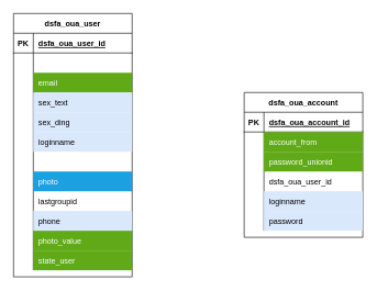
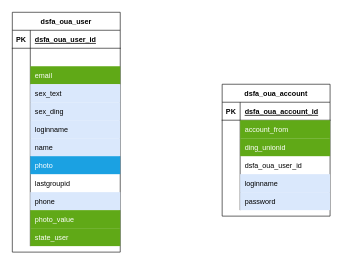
  <mxCell id="0" />
  <mxCell id="1" parent="0" />
  <mxCell id="2" value="dsfa_oua_account" style="shape=table;startSize=30;container=1;collapsible=1;childLayout=tableLayout;fixedRows=1;rowLines=0;fontStyle=1;align=center;resizeLast=1;" vertex="1" parent="1"><mxGeometry x="370" y="140" width="180" height="220" as="geometry" /></mxCell>
  <mxCell id="3" value="" style="shape=partialRectangle;collapsible=0;dropTarget=0;pointerEvents=0;fillColor=none;top=0;left=0;bottom=1;right=0;points=[[0,0.5],[1,0.5]];portConstraint=eastwest;" vertex="1" parent="2"><mxGeometry y="30" width="180" height="30" as="geometry" /></mxCell>
  <mxCell id="4" value="PK" style="shape=partialRectangle;connectable=0;fillColor=none;top=0;left=0;bottom=0;right=0;fontStyle=1;overflow=hidden;" vertex="1" parent="3"><mxGeometry width="30" height="30" as="geometry" /></mxCell>
  <mxCell id="5" value="dsfa_oua_account_id" style="shape=partialRectangle;connectable=0;fillColor=none;top=0;left=0;bottom=0;right=0;align=left;spacingLeft=6;fontStyle=5;overflow=hidden;" vertex="1" parent="3"><mxGeometry x="30" width="150" height="30" as="geometry" /></mxCell>
  <mxCell id="6" value="" style="shape=partialRectangle;collapsible=0;dropTarget=0;pointerEvents=0;fillColor=none;top=0;left=0;bottom=0;right=0;points=[[0,0.5],[1,0.5]];portConstraint=eastwest;" vertex="1" parent="2"><mxGeometry y="60" width="180" height="30" as="geometry" /></mxCell>
  <mxCell id="7" value="" style="shape=partialRectangle;connectable=0;fillColor=none;top=0;left=0;bottom=0;right=0;editable=1;overflow=hidden;" vertex="1" parent="6"><mxGeometry width="30" height="30" as="geometry" /></mxCell>
  <mxCell id="8" value="account_from" style="shape=partialRectangle;connectable=0;fillColor=#60a917;top=0;left=0;bottom=0;right=0;align=left;spacingLeft=6;overflow=hidden;strokeColor=#2D7600;fontColor=#ffffff;" vertex="1" parent="6"><mxGeometry x="30" width="150" height="30" as="geometry" /></mxCell>
  <mxCell id="9" value="" style="shape=partialRectangle;collapsible=0;dropTarget=0;pointerEvents=0;fillColor=none;top=0;left=0;bottom=0;right=0;points=[[0,0.5],[1,0.5]];portConstraint=eastwest;" vertex="1" parent="2"><mxGeometry y="90" width="180" height="30" as="geometry" /></mxCell>
  <mxCell id="10" value="" style="shape=partialRectangle;connectable=0;fillColor=none;top=0;left=0;bottom=0;right=0;editable=1;overflow=hidden;" vertex="1" parent="9"><mxGeometry width="30" height="30" as="geometry" /></mxCell>
- <mxCell id="11" value="password_unionid" style="shape=partialRectangle;connectable=0;fillColor=#60a917;top=0;left=0;bottom=0;right=0;align=left;spacingLeft=6;overflow=hidden;strokeColor=#2D7600;fontColor=#ffffff;" vertex="1" parent="9"><mxGeometry x="30" width="150" height="30" as="geometry" /></mxCell>
+ <mxCell id="11" value="ding_unionid" style="shape=partialRectangle;connectable=0;fillColor=#60a917;top=0;left=0;bottom=0;right=0;align=left;spacingLeft=6;overflow=hidden;strokeColor=#2D7600;fontColor=#ffffff;" vertex="1" parent="9"><mxGeometry x="30" width="150" height="30" as="geometry" /></mxCell>
  <mxCell id="12" value="" style="shape=partialRectangle;collapsible=0;dropTarget=0;pointerEvents=0;fillColor=none;top=0;left=0;bottom=0;right=0;points=[[0,0.5],[1,0.5]];portConstraint=eastwest;" vertex="1" parent="2"><mxGeometry y="120" width="180" height="30" as="geometry" /></mxCell>
  <mxCell id="13" value="" style="shape=partialRectangle;connectable=0;fillColor=none;top=0;left=0;bottom=0;right=0;editable=1;overflow=hidden;" vertex="1" parent="12"><mxGeometry width="30" height="30" as="geometry" /></mxCell>
  <mxCell id="14" value="dsfa_oua_user_id" style="shape=partialRectangle;connectable=0;fillColor=none;top=0;left=0;bottom=0;right=0;align=left;spacingLeft=6;overflow=hidden;" vertex="1" parent="12"><mxGeometry x="30" width="150" height="30" as="geometry" /></mxCell>
  <mxCell id="15" value="" style="shape=partialRectangle;collapsible=0;dropTarget=0;pointerEvents=0;fillColor=none;top=0;left=0;bottom=0;right=0;points=[[0,0.5],[1,0.5]];portConstraint=eastwest;" vertex="1" parent="2"><mxGeometry y="150" width="180" height="30" as="geometry" /></mxCell>
  <mxCell id="16" value="" style="shape=partialRectangle;connectable=0;fillColor=none;top=0;left=0;bottom=0;right=0;editable=1;overflow=hidden;" vertex="1" parent="15"><mxGeometry width="30" height="30" as="geometry" /></mxCell>
  <mxCell id="17" value="loginname" style="shape=partialRectangle;connectable=0;fillColor=#dae8fc;top=0;left=0;bottom=0;right=0;align=left;spacingLeft=6;overflow=hidden;strokeColor=#6c8ebf;" vertex="1" parent="15"><mxGeometry x="30" width="150" height="30" as="geometry" /></mxCell>
  <mxCell id="18" value="" style="shape=partialRectangle;collapsible=0;dropTarget=0;pointerEvents=0;fillColor=none;top=0;left=0;bottom=0;right=0;points=[[0,0.5],[1,0.5]];portConstraint=eastwest;" vertex="1" parent="2"><mxGeometry y="180" width="180" height="30" as="geometry" /></mxCell>
  <mxCell id="19" value="" style="shape=partialRectangle;connectable=0;fillColor=none;top=0;left=0;bottom=0;right=0;editable=1;overflow=hidden;" vertex="1" parent="18"><mxGeometry width="30" height="30" as="geometry" /></mxCell>
  <mxCell id="20" value="password" style="shape=partialRectangle;connectable=0;fillColor=#dae8fc;top=0;left=0;bottom=0;right=0;align=left;spacingLeft=6;overflow=hidden;strokeColor=#6c8ebf;" vertex="1" parent="18"><mxGeometry x="30" width="150" height="30" as="geometry" /></mxCell>
  <mxCell id="21" value="dsfa_oua_user" style="shape=table;startSize=30;container=1;collapsible=1;childLayout=tableLayout;fixedRows=1;rowLines=0;fontStyle=1;align=center;resizeLast=1;" vertex="1" parent="1"><mxGeometry x="20" y="20" width="180" height="400" as="geometry" /></mxCell>
  <mxCell id="22" value="" style="shape=partialRectangle;collapsible=0;dropTarget=0;pointerEvents=0;fillColor=none;top=0;left=0;bottom=1;right=0;points=[[0,0.5],[1,0.5]];portConstraint=eastwest;" vertex="1" parent="21"><mxGeometry y="30" width="180" height="30" as="geometry" /></mxCell>
  <mxCell id="23" value="PK" style="shape=partialRectangle;connectable=0;fillColor=none;top=0;left=0;bottom=0;right=0;fontStyle=1;overflow=hidden;" vertex="1" parent="22"><mxGeometry width="30" height="30" as="geometry" /></mxCell>
  <mxCell id="24" value="dsfa_oua_user_id" style="shape=partialRectangle;connectable=0;fillColor=none;top=0;left=0;bottom=0;right=0;align=left;spacingLeft=6;fontStyle=5;overflow=hidden;" vertex="1" parent="22"><mxGeometry x="30" width="150" height="30" as="geometry" /></mxCell>
  <mxCell id="25" value="" style="shape=partialRectangle;collapsible=0;dropTarget=0;pointerEvents=0;fillColor=none;top=0;left=0;bottom=0;right=0;points=[[0,0.5],[1,0.5]];portConstraint=eastwest;" vertex="1" parent="21"><mxGeometry y="60" width="180" height="30" as="geometry" /></mxCell>
  <mxCell id="26" value="" style="shape=partialRectangle;connectable=0;fillColor=none;top=0;left=0;bottom=0;right=0;editable=1;overflow=hidden;" vertex="1" parent="25"><mxGeometry width="30" height="30" as="geometry" /></mxCell>
  <mxCell id="27" value="" style="shape=partialRectangle;collapsible=0;dropTarget=0;pointerEvents=0;fillColor=none;top=0;left=0;bottom=0;right=0;points=[[0,0.5],[1,0.5]];portConstraint=eastwest;" vertex="1" parent="21"><mxGeometry y="90" width="180" height="30" as="geometry" /></mxCell>
  <mxCell id="28" value="" style="shape=partialRectangle;connectable=0;fillColor=none;top=0;left=0;bottom=0;right=0;editable=1;overflow=hidden;" vertex="1" parent="27"><mxGeometry width="30" height="30" as="geometry" /></mxCell>
  <mxCell id="29" value="email" style="shape=partialRectangle;connectable=0;fillColor=#60a917;top=0;left=0;bottom=0;right=0;align=left;spacingLeft=6;overflow=hidden;strokeColor=#2D7600;fontColor=#ffffff;" vertex="1" parent="27"><mxGeometry x="30" width="150" height="30" as="geometry" /></mxCell>
  <mxCell id="30" value="" style="shape=partialRectangle;collapsible=0;dropTarget=0;pointerEvents=0;fillColor=none;top=0;left=0;bottom=0;right=0;points=[[0,0.5],[1,0.5]];portConstraint=eastwest;" vertex="1" parent="21"><mxGeometry y="120" width="180" height="30" as="geometry" /></mxCell>
  <mxCell id="31" value="" style="shape=partialRectangle;connectable=0;fillColor=none;top=0;left=0;bottom=0;right=0;editable=1;overflow=hidden;" vertex="1" parent="30"><mxGeometry width="30" height="30" as="geometry" /></mxCell>
  <mxCell id="32" value="sex_text" style="shape=partialRectangle;connectable=0;fillColor=#dae8fc;top=0;left=0;bottom=0;right=0;align=left;spacingLeft=6;overflow=hidden;strokeColor=#6c8ebf;" vertex="1" parent="30"><mxGeometry x="30" width="150" height="30" as="geometry" /></mxCell>
  <mxCell id="33" value="" style="shape=partialRectangle;collapsible=0;dropTarget=0;pointerEvents=0;fillColor=none;top=0;left=0;bottom=0;right=0;points=[[0,0.5],[1,0.5]];portConstraint=eastwest;" vertex="1" parent="21"><mxGeometry y="150" width="180" height="30" as="geometry" /></mxCell>
  <mxCell id="34" value="" style="shape=partialRectangle;connectable=0;fillColor=none;top=0;left=0;bottom=0;right=0;editable=1;overflow=hidden;" vertex="1" parent="33"><mxGeometry width="30" height="30" as="geometry" /></mxCell>
  <mxCell id="35" value="sex_ding" style="shape=partialRectangle;connectable=0;fillColor=#dae8fc;top=0;left=0;bottom=0;right=0;align=left;spacingLeft=6;overflow=hidden;strokeColor=#6c8ebf;" vertex="1" parent="33"><mxGeometry x="30" width="150" height="30" as="geometry" /></mxCell>
  <mxCell id="36" value="" style="shape=partialRectangle;collapsible=0;dropTarget=0;pointerEvents=0;fillColor=none;top=0;left=0;bottom=0;right=0;points=[[0,0.5],[1,0.5]];portConstraint=eastwest;" vertex="1" parent="21"><mxGeometry y="180" width="180" height="30" as="geometry" /></mxCell>
  <mxCell id="37" value="" style="shape=partialRectangle;connectable=0;fillColor=none;top=0;left=0;bottom=0;right=0;editable=1;overflow=hidden;" vertex="1" parent="36"><mxGeometry width="30" height="30" as="geometry" /></mxCell>
  <mxCell id="38" value="loginname" style="shape=partialRectangle;connectable=0;fillColor=#dae8fc;top=0;left=0;bottom=0;right=0;align=left;spacingLeft=6;overflow=hidden;strokeColor=#6c8ebf;" vertex="1" parent="36"><mxGeometry x="30" width="150" height="30" as="geometry" /></mxCell>
  <mxCell id="39" value="" style="shape=partialRectangle;collapsible=0;dropTarget=0;pointerEvents=0;fillColor=none;top=0;left=0;bottom=0;right=0;points=[[0,0.5],[1,0.5]];portConstraint=eastwest;" vertex="1" parent="21"><mxGeometry y="210" width="180" height="30" as="geometry" /></mxCell>
  <mxCell id="40" value="" style="shape=partialRectangle;connectable=0;fillColor=none;top=0;left=0;bottom=0;right=0;editable=1;overflow=hidden;" vertex="1" parent="39"><mxGeometry width="30" height="30" as="geometry" /></mxCell>
+ <mxCell id="41" value="name" style="shape=partialRectangle;connectable=0;fillColor=#dae8fc;top=0;left=0;bottom=0;right=0;align=left;spacingLeft=6;overflow=hidden;strokeColor=#6c8ebf;" vertex="1" parent="39"><mxGeometry x="30" width="150" height="30" as="geometry" /></mxCell>
  <mxCell id="42" value="" style="shape=partialRectangle;collapsible=0;dropTarget=0;pointerEvents=0;fillColor=none;top=0;left=0;bottom=0;right=0;points=[[0,0.5],[1,0.5]];portConstraint=eastwest;" vertex="1" parent="21"><mxGeometry y="240" width="180" height="30" as="geometry" /></mxCell>
  <mxCell id="43" value="" style="shape=partialRectangle;connectable=0;fillColor=none;top=0;left=0;bottom=0;right=0;editable=1;overflow=hidden;" vertex="1" parent="42"><mxGeometry width="30" height="30" as="geometry" /></mxCell>
  <mxCell id="44" value="photo" style="shape=partialRectangle;connectable=0;fillColor=#1ba1e2;top=0;left=0;bottom=0;right=0;align=left;spacingLeft=6;overflow=hidden;strokeColor=#006EAF;fontColor=#ffffff;" vertex="1" parent="42"><mxGeometry x="30" width="150" height="30" as="geometry" /></mxCell>
  <mxCell id="45" value="" style="shape=partialRectangle;collapsible=0;dropTarget=0;pointerEvents=0;fillColor=none;top=0;left=0;bottom=0;right=0;points=[[0,0.5],[1,0.5]];portConstraint=eastwest;" vertex="1" parent="21"><mxGeometry y="270" width="180" height="30" as="geometry" /></mxCell>
  <mxCell id="46" value="" style="shape=partialRectangle;connectable=0;fillColor=none;top=0;left=0;bottom=0;right=0;editable=1;overflow=hidden;" vertex="1" parent="45"><mxGeometry width="30" height="30" as="geometry" /></mxCell>
  <mxCell id="47" value="lastgroupid" style="shape=partialRectangle;connectable=0;fillColor=none;top=0;left=0;bottom=0;right=0;align=left;spacingLeft=6;overflow=hidden;" vertex="1" parent="45"><mxGeometry x="30" width="150" height="30" as="geometry" /></mxCell>
  <mxCell id="48" value="" style="shape=partialRectangle;collapsible=0;dropTarget=0;pointerEvents=0;fillColor=none;top=0;left=0;bottom=0;right=0;points=[[0,0.5],[1,0.5]];portConstraint=eastwest;" vertex="1" parent="21"><mxGeometry y="300" width="180" height="30" as="geometry" /></mxCell>
  <mxCell id="49" value="" style="shape=partialRectangle;connectable=0;fillColor=none;top=0;left=0;bottom=0;right=0;editable=1;overflow=hidden;" vertex="1" parent="48"><mxGeometry width="30" height="30" as="geometry" /></mxCell>
  <mxCell id="50" value="phone" style="shape=partialRectangle;connectable=0;fillColor=#dae8fc;top=0;left=0;bottom=0;right=0;align=left;spacingLeft=6;overflow=hidden;strokeColor=#6c8ebf;" vertex="1" parent="48"><mxGeometry x="30" width="150" height="30" as="geometry" /></mxCell>
  <mxCell id="51" value="" style="shape=partialRectangle;collapsible=0;dropTarget=0;pointerEvents=0;fillColor=none;top=0;left=0;bottom=0;right=0;points=[[0,0.5],[1,0.5]];portConstraint=eastwest;" vertex="1" parent="21"><mxGeometry y="330" width="180" height="30" as="geometry" /></mxCell>
  <mxCell id="52" value="" style="shape=partialRectangle;connectable=0;fillColor=none;top=0;left=0;bottom=0;right=0;editable=1;overflow=hidden;" vertex="1" parent="51"><mxGeometry width="30" height="30" as="geometry" /></mxCell>
  <mxCell id="53" value="photo_value" style="shape=partialRectangle;connectable=0;fillColor=#60a917;top=0;left=0;bottom=0;right=0;align=left;spacingLeft=6;overflow=hidden;strokeColor=#2D7600;fontColor=#ffffff;" vertex="1" parent="51"><mxGeometry x="30" width="150" height="30" as="geometry" /></mxCell>
  <mxCell id="54" value="" style="shape=partialRectangle;collapsible=0;dropTarget=0;pointerEvents=0;fillColor=none;top=0;left=0;bottom=0;right=0;points=[[0,0.5],[1,0.5]];portConstraint=eastwest;" vertex="1" parent="21"><mxGeometry y="360" width="180" height="30" as="geometry" /></mxCell>
  <mxCell id="55" value="" style="shape=partialRectangle;connectable=0;fillColor=none;top=0;left=0;bottom=0;right=0;editable=1;overflow=hidden;" vertex="1" parent="54"><mxGeometry width="30" height="30" as="geometry" /></mxCell>
  <mxCell id="56" value="state_user" style="shape=partialRectangle;connectable=0;fillColor=#60a917;top=0;left=0;bottom=0;right=0;align=left;spacingLeft=6;overflow=hidden;strokeColor=#2D7600;fontColor=#ffffff;" vertex="1" parent="54"><mxGeometry x="30" width="150" height="30" as="geometry" /></mxCell>
